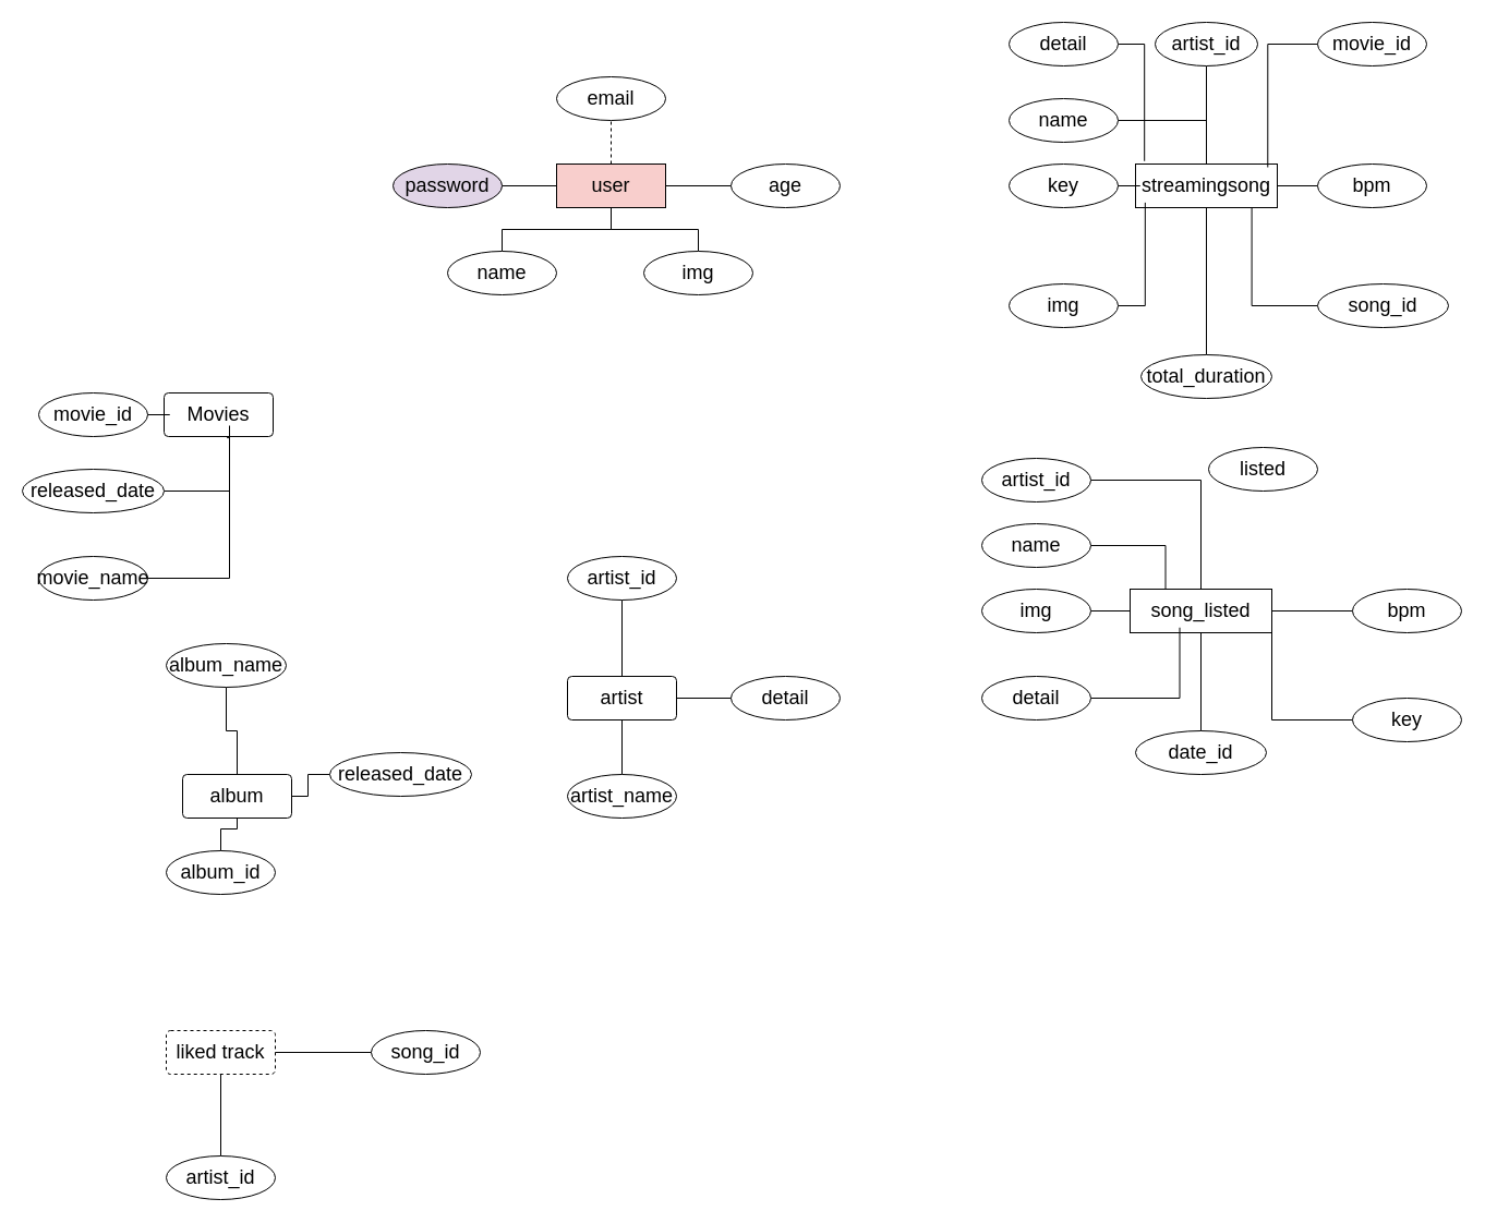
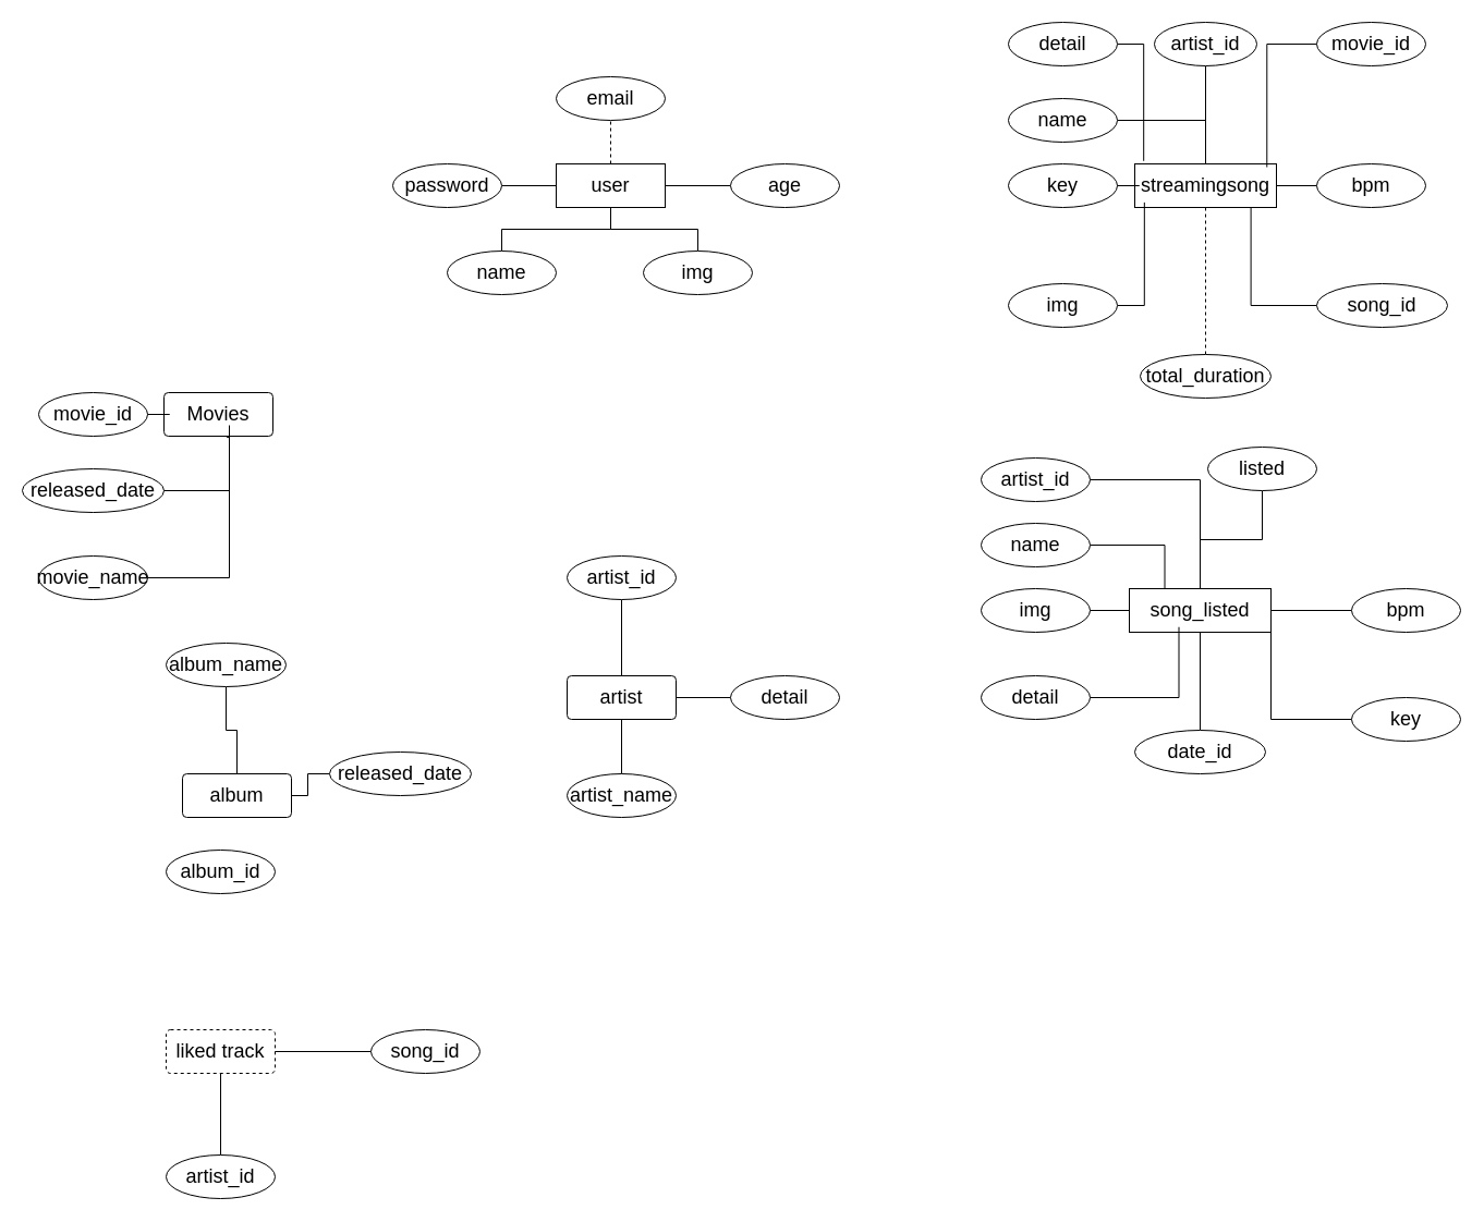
  <mxCell id="0" />
  <mxCell id="1" parent="0" />
  <mxCell id="2" style="edgeStyle=orthogonalEdgeStyle;rounded=0;orthogonalLoop=1;jettySize=auto;html=1;fontSize=18;endArrow=none;endFill=0;" parent="1" source="6" target="7" edge="1"><mxGeometry relative="1" as="geometry" /></mxCell>
  <mxCell id="3" value="" style="edgeStyle=orthogonalEdgeStyle;rounded=0;orthogonalLoop=1;jettySize=auto;html=1;fontSize=18;endArrow=none;endFill=0;dashed=1;" parent="1" source="6" target="8" edge="1"><mxGeometry relative="1" as="geometry" /></mxCell>
  <mxCell id="4" style="edgeStyle=orthogonalEdgeStyle;rounded=0;orthogonalLoop=1;jettySize=auto;html=1;fontSize=18;endArrow=none;endFill=0;" parent="1" source="6" target="9" edge="1"><mxGeometry relative="1" as="geometry" /></mxCell>
  <mxCell id="5" value="" style="edgeStyle=orthogonalEdgeStyle;rounded=0;orthogonalLoop=1;jettySize=auto;html=1;fontSize=18;endArrow=none;endFill=0;" parent="1" source="6" target="10" edge="1"><mxGeometry relative="1" as="geometry" /></mxCell>
- <mxCell id="6" value="&lt;font style=&quot;font-size: 18px;&quot;&gt;user&lt;/font&gt;" style="whiteSpace=wrap;html=1;align=center;fillColor=#f8cecc;" parent="1" vertex="1"><mxGeometry x="510" y="150" width="100" height="40" as="geometry" /></mxCell>
+ <mxCell id="6" value="&lt;font style=&quot;font-size: 18px;&quot;&gt;user&lt;/font&gt;" style="whiteSpace=wrap;html=1;align=center;" parent="1" vertex="1"><mxGeometry x="510" y="150" width="100" height="40" as="geometry" /></mxCell>
  <mxCell id="7" value="name" style="ellipse;whiteSpace=wrap;html=1;align=center;fontSize=18;" parent="1" vertex="1"><mxGeometry x="410" y="230" width="100" height="40" as="geometry" /></mxCell>
  <mxCell id="8" value="email" style="ellipse;whiteSpace=wrap;html=1;align=center;fontSize=18;" parent="1" vertex="1"><mxGeometry x="510" y="70" width="100" height="40" as="geometry" /></mxCell>
  <mxCell id="9" value="age" style="ellipse;whiteSpace=wrap;html=1;align=center;fontSize=18;" parent="1" vertex="1"><mxGeometry x="670" y="150" width="100" height="40" as="geometry" /></mxCell>
- <mxCell id="10" value="password" style="ellipse;whiteSpace=wrap;html=1;align=center;fontSize=18;fillColor=#e1d5e7;" parent="1" vertex="1"><mxGeometry x="360" y="150" width="100" height="40" as="geometry" /></mxCell>
- <mxCell id="11" value="" style="edgeStyle=orthogonalEdgeStyle;rounded=0;orthogonalLoop=1;jettySize=auto;html=1;fontSize=18;endArrow=none;endFill=0;" edge="1" parent="1" source="13" target="25"><mxGeometry relative="1" as="geometry" /></mxCell>
+ <mxCell id="10" value="password" style="ellipse;whiteSpace=wrap;html=1;align=center;fontSize=18;" parent="1" vertex="1"><mxGeometry x="360" y="150" width="100" height="40" as="geometry" /></mxCell>
+ <mxCell id="11" value="" style="edgeStyle=orthogonalEdgeStyle;rounded=0;orthogonalLoop=1;jettySize=auto;html=1;fontSize=18;endArrow=none;endFill=0;dashed=1;" edge="1" parent="1" source="13" target="25"><mxGeometry relative="1" as="geometry" /></mxCell>
  <mxCell id="12" value="" style="edgeStyle=orthogonalEdgeStyle;rounded=0;orthogonalLoop=1;jettySize=auto;html=1;fontSize=18;endArrow=none;endFill=0;" edge="1" parent="1" source="13" target="22"><mxGeometry relative="1" as="geometry" /></mxCell>
  <mxCell id="13" value="streamingsong" style="whiteSpace=wrap;html=1;align=center;fontSize=18;" parent="1" vertex="1"><mxGeometry x="1041" y="150" width="130" height="40" as="geometry" /></mxCell>
  <mxCell id="14" style="edgeStyle=orthogonalEdgeStyle;rounded=0;orthogonalLoop=1;jettySize=auto;html=1;entryX=0.063;entryY=-0.068;entryDx=0;entryDy=0;entryPerimeter=0;fontSize=18;endArrow=none;endFill=0;" edge="1" parent="1" source="15" target="13"><mxGeometry relative="1" as="geometry" /></mxCell>
  <mxCell id="15" value="detail" style="ellipse;whiteSpace=wrap;html=1;align=center;fontSize=18;" parent="1" vertex="1"><mxGeometry x="925" y="20" width="100" height="40" as="geometry" /></mxCell>
  <mxCell id="16" style="edgeStyle=orthogonalEdgeStyle;rounded=0;orthogonalLoop=1;jettySize=auto;html=1;entryX=0.068;entryY=0.884;entryDx=0;entryDy=0;entryPerimeter=0;fontSize=18;endArrow=none;endFill=0;" edge="1" parent="1" source="17" target="13"><mxGeometry relative="1" as="geometry" /></mxCell>
  <mxCell id="17" value="img" style="ellipse;whiteSpace=wrap;html=1;align=center;fontSize=18;" parent="1" vertex="1"><mxGeometry x="925" y="260" width="100" height="40" as="geometry" /></mxCell>
  <mxCell id="18" value="" style="edgeStyle=orthogonalEdgeStyle;rounded=0;orthogonalLoop=1;jettySize=auto;html=1;fontSize=18;endArrow=none;endFill=0;" edge="1" parent="1" source="19" target="13"><mxGeometry relative="1" as="geometry" /></mxCell>
  <mxCell id="19" value="artist_id" style="ellipse;whiteSpace=wrap;html=1;align=center;fontSize=18;" parent="1" vertex="1"><mxGeometry x="1059" y="20" width="94" height="40" as="geometry" /></mxCell>
  <mxCell id="20" style="edgeStyle=orthogonalEdgeStyle;rounded=0;orthogonalLoop=1;jettySize=auto;html=1;entryX=0.933;entryY=0.075;entryDx=0;entryDy=0;entryPerimeter=0;fontSize=18;endArrow=none;endFill=0;" edge="1" parent="1" source="21" target="13"><mxGeometry relative="1" as="geometry" /></mxCell>
  <mxCell id="21" value="movie_id" style="ellipse;whiteSpace=wrap;html=1;align=center;fontSize=18;" parent="1" vertex="1"><mxGeometry x="1208" y="20" width="100" height="40" as="geometry" /></mxCell>
  <mxCell id="22" value="bpm" style="ellipse;whiteSpace=wrap;html=1;align=center;fontSize=18;" parent="1" vertex="1"><mxGeometry x="1208" y="150" width="100" height="40" as="geometry" /></mxCell>
  <mxCell id="23" style="edgeStyle=orthogonalEdgeStyle;rounded=0;orthogonalLoop=1;jettySize=auto;html=1;endArrow=none;endFill=0;" edge="1" parent="1" source="24" target="6"><mxGeometry relative="1" as="geometry" /></mxCell>
  <mxCell id="24" value="img" style="ellipse;whiteSpace=wrap;html=1;align=center;fontSize=18;" parent="1" vertex="1"><mxGeometry x="590" y="230" width="100" height="40" as="geometry" /></mxCell>
  <mxCell id="25" value="total_duration" style="ellipse;whiteSpace=wrap;html=1;align=center;fontSize=18;" vertex="1" parent="1"><mxGeometry x="1046" y="325" width="120" height="40" as="geometry" /></mxCell>
  <mxCell id="26" value="&lt;font style=&quot;font-size: 18px;&quot;&gt;Movies&lt;/font&gt;" style="rounded=1;arcSize=10;whiteSpace=wrap;html=1;align=center;" vertex="1" parent="1"><mxGeometry x="150" y="360" width="100" height="40" as="geometry" /></mxCell>
  <mxCell id="27" value="" style="edgeStyle=orthogonalEdgeStyle;rounded=0;orthogonalLoop=1;jettySize=auto;html=1;fontSize=18;endArrow=none;endFill=0;" edge="1" parent="1" source="28" target="26"><mxGeometry relative="1" as="geometry" /></mxCell>
  <mxCell id="28" value="movie_id" style="ellipse;whiteSpace=wrap;html=1;align=center;fontSize=18;" vertex="1" parent="1"><mxGeometry x="35" y="360" width="100" height="40" as="geometry" /></mxCell>
  <mxCell id="29" style="edgeStyle=orthogonalEdgeStyle;rounded=0;orthogonalLoop=1;jettySize=auto;html=1;entryX=0.6;entryY=0.75;entryDx=0;entryDy=0;entryPerimeter=0;fontSize=18;endArrow=none;endFill=0;" edge="1" parent="1" source="30" target="26"><mxGeometry relative="1" as="geometry" /></mxCell>
  <mxCell id="30" value="movie_name" style="ellipse;whiteSpace=wrap;html=1;align=center;fontSize=18;" vertex="1" parent="1"><mxGeometry x="35" y="510" width="100" height="40" as="geometry" /></mxCell>
  <mxCell id="31" style="edgeStyle=orthogonalEdgeStyle;rounded=0;orthogonalLoop=1;jettySize=auto;html=1;entryX=0.82;entryY=1.011;entryDx=0;entryDy=0;entryPerimeter=0;fontSize=18;endArrow=none;endFill=0;" edge="1" parent="1" source="32" target="13"><mxGeometry relative="1" as="geometry" /></mxCell>
  <mxCell id="32" value="song_id" style="ellipse;whiteSpace=wrap;html=1;align=center;fontSize=18;" vertex="1" parent="1"><mxGeometry x="1208" y="260" width="120" height="40" as="geometry" /></mxCell>
  <mxCell id="33" style="edgeStyle=orthogonalEdgeStyle;rounded=0;orthogonalLoop=1;jettySize=auto;html=1;fontSize=18;endArrow=none;endFill=0;entryX=0.576;entryY=1.027;entryDx=0;entryDy=0;entryPerimeter=0;" edge="1" parent="1" source="34" target="26"><mxGeometry relative="1" as="geometry"><mxPoint x="210" y="420" as="targetPoint" /><Array as="points"><mxPoint x="210" y="450" /><mxPoint x="210" y="401" /></Array></mxGeometry></mxCell>
  <mxCell id="34" value="released_date" style="ellipse;whiteSpace=wrap;html=1;align=center;fontSize=18;" vertex="1" parent="1"><mxGeometry x="20" y="430" width="130" height="40" as="geometry" /></mxCell>
  <mxCell id="35" value="" style="edgeStyle=orthogonalEdgeStyle;rounded=0;orthogonalLoop=1;jettySize=auto;html=1;fontSize=18;endArrow=none;endFill=0;" edge="1" parent="1" source="13" target="36"><mxGeometry relative="1" as="geometry"><mxPoint x="1051" y="170" as="sourcePoint" /><mxPoint x="991" y="230" as="targetPoint" /></mxGeometry></mxCell>
  <mxCell id="36" value="key" style="ellipse;whiteSpace=wrap;html=1;align=center;fontSize=18;" parent="1" vertex="1"><mxGeometry x="925" y="150" width="100" height="40" as="geometry" /></mxCell>
  <mxCell id="37" value="&lt;span style=&quot;font-size: 18px;&quot;&gt;album&lt;/span&gt;" style="rounded=1;arcSize=10;whiteSpace=wrap;html=1;align=center;" vertex="1" parent="1"><mxGeometry x="167" y="710" width="100" height="40" as="geometry" /></mxCell>
- <mxCell id="38" value="" style="edgeStyle=orthogonalEdgeStyle;rounded=0;orthogonalLoop=1;jettySize=auto;html=1;fontSize=18;endArrow=none;endFill=0;" edge="1" parent="1" source="39" target="37"><mxGeometry relative="1" as="geometry" /></mxCell>
  <mxCell id="39" value="album_id" style="ellipse;whiteSpace=wrap;html=1;align=center;fontSize=18;" vertex="1" parent="1"><mxGeometry x="152" y="780" width="100" height="40" as="geometry" /></mxCell>
  <mxCell id="40" value="" style="edgeStyle=orthogonalEdgeStyle;rounded=0;orthogonalLoop=1;jettySize=auto;html=1;fontSize=18;endArrow=none;endFill=0;" edge="1" parent="1" source="41" target="37"><mxGeometry relative="1" as="geometry" /></mxCell>
  <mxCell id="41" value="album_name" style="ellipse;whiteSpace=wrap;html=1;align=center;fontSize=18;" vertex="1" parent="1"><mxGeometry x="152" y="590" width="110" height="40" as="geometry" /></mxCell>
  <mxCell id="42" value="" style="edgeStyle=orthogonalEdgeStyle;rounded=0;orthogonalLoop=1;jettySize=auto;html=1;fontSize=18;endArrow=none;endFill=0;" edge="1" parent="1" source="43" target="37"><mxGeometry relative="1" as="geometry" /></mxCell>
  <mxCell id="43" value="released_date" style="ellipse;whiteSpace=wrap;html=1;align=center;fontSize=18;" vertex="1" parent="1"><mxGeometry x="302" y="690" width="130" height="40" as="geometry" /></mxCell>
  <mxCell id="44" value="song_listed" style="whiteSpace=wrap;html=1;align=center;fontSize=18;" vertex="1" parent="1"><mxGeometry x="1036" y="540" width="130" height="40" as="geometry" /></mxCell>
  <mxCell id="45" value="" style="edgeStyle=orthogonalEdgeStyle;rounded=0;orthogonalLoop=1;jettySize=auto;html=1;fontSize=18;endArrow=none;endFill=0;" edge="1" parent="1" source="46" target="44"><mxGeometry relative="1" as="geometry" /></mxCell>
  <mxCell id="46" value="img" style="ellipse;whiteSpace=wrap;html=1;align=center;fontSize=18;" vertex="1" parent="1"><mxGeometry x="900" y="540" width="100" height="40" as="geometry" /></mxCell>
  <mxCell id="47" style="edgeStyle=orthogonalEdgeStyle;rounded=0;orthogonalLoop=1;jettySize=auto;html=1;entryX=0.35;entryY=0.881;entryDx=0;entryDy=0;entryPerimeter=0;fontSize=18;endArrow=none;endFill=0;" edge="1" parent="1" source="48" target="44"><mxGeometry relative="1" as="geometry" /></mxCell>
  <mxCell id="48" value="detail" style="ellipse;whiteSpace=wrap;html=1;align=center;fontSize=18;" vertex="1" parent="1"><mxGeometry x="900" y="620" width="100" height="40" as="geometry" /></mxCell>
  <mxCell id="49" value="" style="edgeStyle=orthogonalEdgeStyle;rounded=0;orthogonalLoop=1;jettySize=auto;html=1;fontSize=18;endArrow=none;endFill=0;" edge="1" parent="1" source="50" target="44"><mxGeometry relative="1" as="geometry" /></mxCell>
  <mxCell id="50" value="date_id" style="ellipse;whiteSpace=wrap;html=1;align=center;fontSize=18;" vertex="1" parent="1"><mxGeometry x="1041" y="670" width="120" height="40" as="geometry" /></mxCell>
  <mxCell id="51" value="" style="edgeStyle=orthogonalEdgeStyle;rounded=0;orthogonalLoop=1;jettySize=auto;html=1;fontSize=18;endArrow=none;endFill=0;" edge="1" parent="1" source="52" target="44"><mxGeometry relative="1" as="geometry" /></mxCell>
  <mxCell id="52" value="bpm" style="ellipse;whiteSpace=wrap;html=1;align=center;fontSize=18;" vertex="1" parent="1"><mxGeometry x="1240" y="540" width="100" height="40" as="geometry" /></mxCell>
  <mxCell id="53" style="edgeStyle=orthogonalEdgeStyle;rounded=0;orthogonalLoop=1;jettySize=auto;html=1;entryX=1;entryY=1;entryDx=0;entryDy=0;fontSize=18;endArrow=none;endFill=0;" edge="1" parent="1" source="54" target="44"><mxGeometry relative="1" as="geometry" /></mxCell>
  <mxCell id="54" value="key" style="ellipse;whiteSpace=wrap;html=1;align=center;fontSize=18;" vertex="1" parent="1"><mxGeometry x="1240" y="640" width="100" height="40" as="geometry" /></mxCell>
  <mxCell id="55" style="edgeStyle=orthogonalEdgeStyle;rounded=0;orthogonalLoop=1;jettySize=auto;html=1;fontSize=18;endArrow=none;endFill=0;" edge="1" parent="1" source="56" target="44"><mxGeometry relative="1" as="geometry" /></mxCell>
  <mxCell id="56" value="artist_id" style="ellipse;whiteSpace=wrap;html=1;align=center;fontSize=18;" vertex="1" parent="1"><mxGeometry x="900" y="420" width="100" height="40" as="geometry" /></mxCell>
+ <mxCell id="57" style="edgeStyle=orthogonalEdgeStyle;rounded=0;orthogonalLoop=1;jettySize=auto;html=1;entryX=0.5;entryY=0;entryDx=0;entryDy=0;fontSize=18;endArrow=none;endFill=0;" edge="1" parent="1" source="58" target="44"><mxGeometry relative="1" as="geometry" /></mxCell>
  <mxCell id="58" value="listed" style="ellipse;whiteSpace=wrap;html=1;align=center;fontSize=18;" vertex="1" parent="1"><mxGeometry x="1108" y="410" width="100" height="40" as="geometry" /></mxCell>
  <mxCell id="59" style="edgeStyle=orthogonalEdgeStyle;rounded=0;orthogonalLoop=1;jettySize=auto;html=1;fontSize=18;endArrow=none;endFill=0;" edge="1" parent="1" source="60" target="13"><mxGeometry relative="1" as="geometry" /></mxCell>
  <mxCell id="60" value="name" style="ellipse;whiteSpace=wrap;html=1;align=center;fontSize=18;" vertex="1" parent="1"><mxGeometry x="925" y="90" width="100" height="40" as="geometry" /></mxCell>
  <mxCell id="61" style="edgeStyle=orthogonalEdgeStyle;rounded=0;orthogonalLoop=1;jettySize=auto;html=1;entryX=0.25;entryY=0;entryDx=0;entryDy=0;fontSize=18;endArrow=none;endFill=0;" edge="1" parent="1" source="62" target="44"><mxGeometry relative="1" as="geometry" /></mxCell>
  <mxCell id="62" value="name" style="ellipse;whiteSpace=wrap;html=1;align=center;fontSize=18;" vertex="1" parent="1"><mxGeometry x="900" y="480" width="100" height="40" as="geometry" /></mxCell>
  <mxCell id="63" value="&lt;span style=&quot;font-size: 18px;&quot;&gt;artist&lt;/span&gt;" style="rounded=1;arcSize=10;whiteSpace=wrap;html=1;align=center;" vertex="1" parent="1"><mxGeometry x="520" y="620" width="100" height="40" as="geometry" /></mxCell>
  <mxCell id="64" value="" style="edgeStyle=orthogonalEdgeStyle;rounded=0;orthogonalLoop=1;jettySize=auto;html=1;fontSize=18;endArrow=none;endFill=0;" edge="1" parent="1" source="65" target="63"><mxGeometry relative="1" as="geometry" /></mxCell>
  <mxCell id="65" value="artist_id" style="ellipse;whiteSpace=wrap;html=1;align=center;fontSize=18;" vertex="1" parent="1"><mxGeometry x="520" y="510" width="100" height="40" as="geometry" /></mxCell>
  <mxCell id="66" value="" style="edgeStyle=orthogonalEdgeStyle;rounded=0;orthogonalLoop=1;jettySize=auto;html=1;fontSize=18;endArrow=none;endFill=0;" edge="1" parent="1" source="67" target="63"><mxGeometry relative="1" as="geometry" /></mxCell>
  <mxCell id="67" value="artist_name" style="ellipse;whiteSpace=wrap;html=1;align=center;fontSize=18;" vertex="1" parent="1"><mxGeometry x="520" y="710" width="100" height="40" as="geometry" /></mxCell>
  <mxCell id="68" value="" style="edgeStyle=orthogonalEdgeStyle;rounded=0;orthogonalLoop=1;jettySize=auto;html=1;fontSize=18;endArrow=none;endFill=0;" edge="1" parent="1" source="69" target="63"><mxGeometry relative="1" as="geometry" /></mxCell>
  <mxCell id="69" value="detail" style="ellipse;whiteSpace=wrap;html=1;align=center;fontSize=18;" vertex="1" parent="1"><mxGeometry x="670" y="620" width="100" height="40" as="geometry" /></mxCell>
  <mxCell id="70" value="&lt;span style=&quot;font-size: 18px;&quot;&gt;liked track&lt;/span&gt;" style="rounded=1;arcSize=10;whiteSpace=wrap;html=1;align=center;dashed=1;" vertex="1" parent="1"><mxGeometry x="152" y="945" width="100" height="40" as="geometry" /></mxCell>
  <mxCell id="71" value="" style="edgeStyle=orthogonalEdgeStyle;rounded=0;orthogonalLoop=1;jettySize=auto;html=1;fontSize=18;endArrow=none;endFill=0;" edge="1" parent="1" source="72" target="70"><mxGeometry relative="1" as="geometry" /></mxCell>
  <mxCell id="72" value="song_id" style="ellipse;whiteSpace=wrap;html=1;align=center;fontSize=18;" vertex="1" parent="1"><mxGeometry x="340" y="945" width="100" height="40" as="geometry" /></mxCell>
  <mxCell id="73" value="" style="edgeStyle=orthogonalEdgeStyle;rounded=0;orthogonalLoop=1;jettySize=auto;html=1;fontSize=18;endArrow=none;endFill=0;" edge="1" parent="1" source="74" target="70"><mxGeometry relative="1" as="geometry" /></mxCell>
  <mxCell id="74" value="artist_id" style="ellipse;whiteSpace=wrap;html=1;align=center;fontSize=18;" vertex="1" parent="1"><mxGeometry x="152" y="1060" width="100" height="40" as="geometry" /></mxCell>
